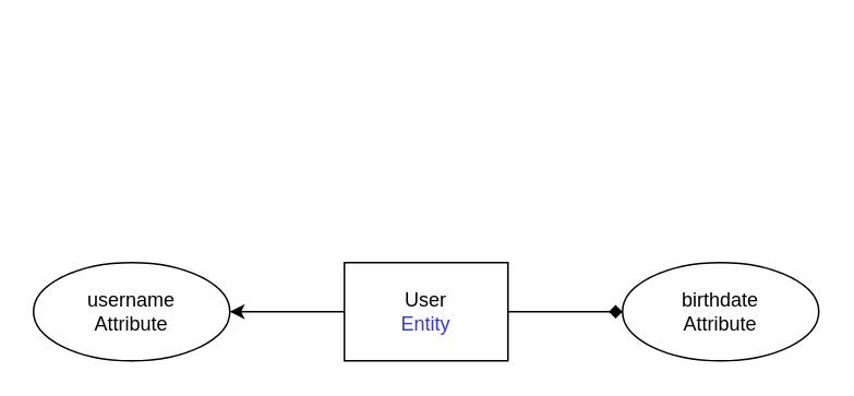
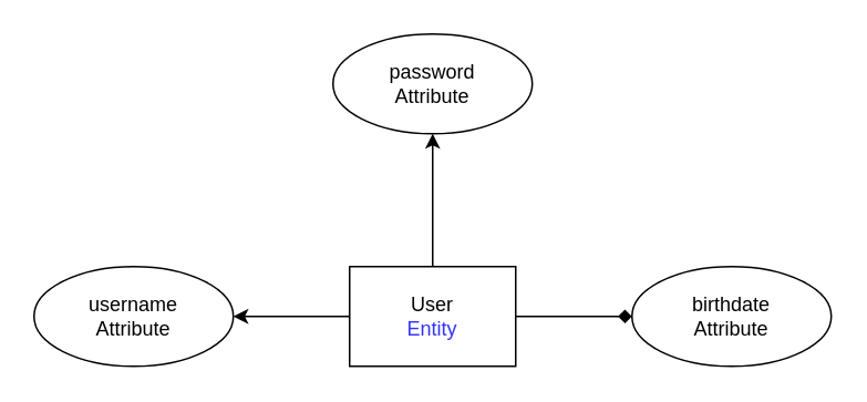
  <mxCell id="0" />
  <mxCell id="1" parent="0" />
+ <mxCell id="2" value="" style="edgeStyle=none;html=1;" edge="1" parent="1" source="5" target="6"><mxGeometry relative="1" as="geometry" /></mxCell>
  <mxCell id="3" value="" style="edgeStyle=none;html=1;endArrow=diamond;" edge="1" parent="1" source="5" target="7"><mxGeometry relative="1" as="geometry" /></mxCell>
  <mxCell id="4" value="" style="edgeStyle=none;html=1;" edge="1" parent="1" source="5" target="8"><mxGeometry relative="1" as="geometry" /></mxCell>
  <mxCell id="5" value="User&lt;br&gt;&lt;font color=&quot;#3333ff&quot;&gt;Entity&lt;/font&gt;" style="rounded=0;whiteSpace=wrap;html=1;" parent="1" vertex="1"><mxGeometry x="210" y="160" width="100" height="60" as="geometry" /></mxCell>
+ <mxCell id="6" value="password&lt;br&gt;Attribute" style="ellipse;whiteSpace=wrap;html=1;rounded=0;" vertex="1" parent="1"><mxGeometry x="200" y="20" width="120" height="60" as="geometry" /></mxCell>
  <mxCell id="7" value="birthdate&lt;br&gt;Attribute" style="ellipse;whiteSpace=wrap;html=1;rounded=0;" vertex="1" parent="1"><mxGeometry x="380" y="160" width="120" height="60" as="geometry" /></mxCell>
  <mxCell id="8" value="username&lt;br&gt;Attribute" style="ellipse;whiteSpace=wrap;html=1;rounded=0;" vertex="1" parent="1"><mxGeometry x="20" y="160" width="120" height="60" as="geometry" /></mxCell>
